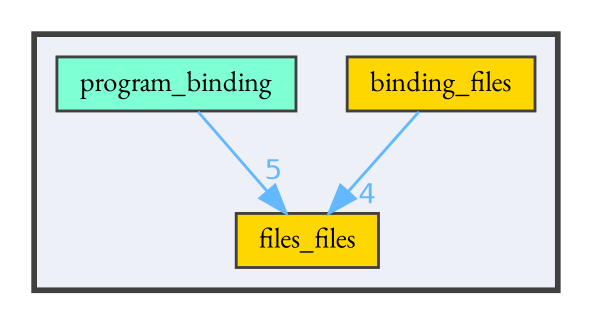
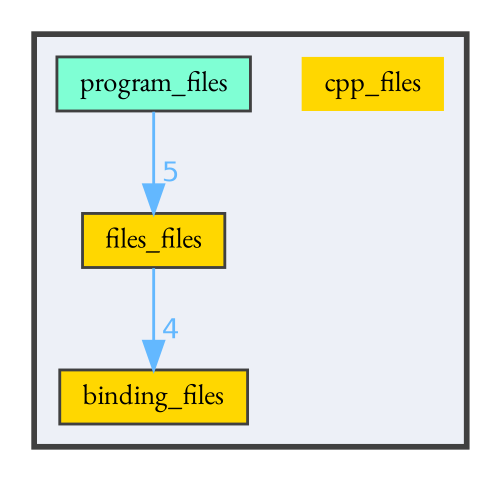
  digraph {
    compound=true
    fontname="EB Garamond"
    node [fillcolor=gold fontname="EB Garamond" fontsize=10 shape=box style=filled color=grey25]
    edge [color=steelblue1 fontcolor=steelblue1 fontname="EB Garamond" fontsize=10 labeldistance=1.5 labelfontname=Helvetica labelfontsize=10]
+   n1 [height=0.2 label=cpp_files shape=plaintext width=0.4 color=""]
    n2 [height=0.2 label=binding_files width=0.4]
    n3 [height=0.2 label=files_files width=0.4]
-   n4 [fillcolor=aquamarine height=0.2 label=program_binding width=0.4]
+   n4 [fillcolor=aquamarine height=0.2 label=program_files width=0.4]
    subgraph cluster_1 {
      bgcolor="#edf0f7"
      fontsize=10
      pencolor=grey25
      style="filled,bold"
+     n1
      n2
      n3
      n4
    }
-   n2 -> n3 [headlabel=4]
+   n3 -> n2 [headlabel=4]
    n4 -> n3 [headlabel=5]
  }
